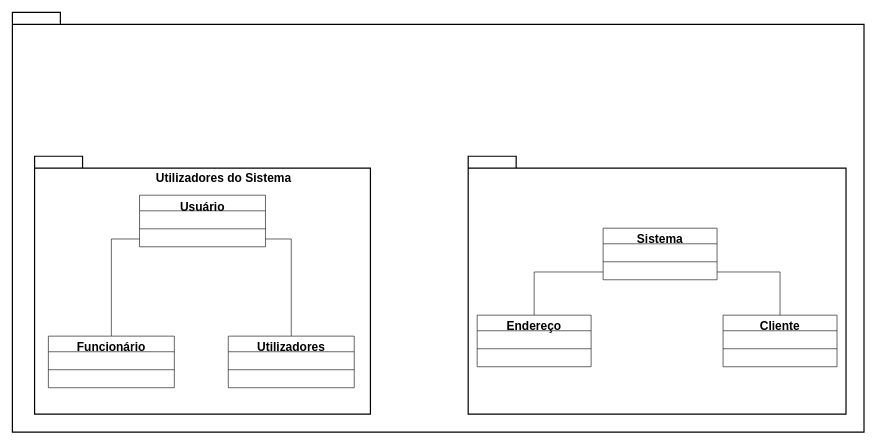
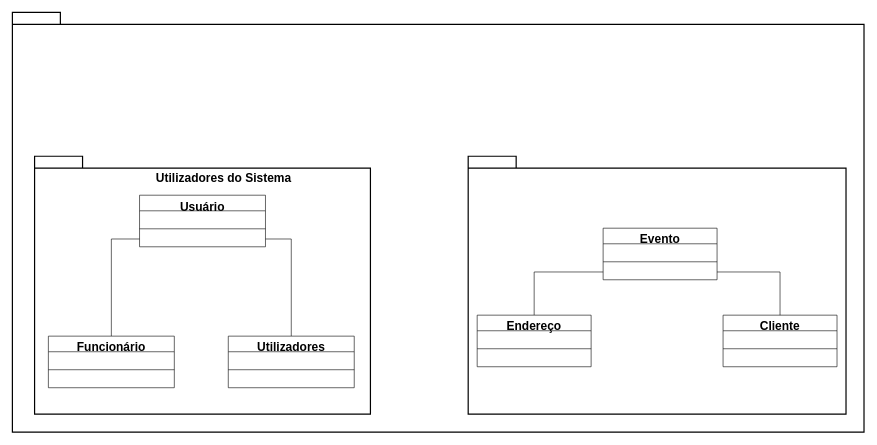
  <mxCell id="0" />
  <mxCell id="1" parent="0" />
  <mxCell id="2" value="" style="shape=folder;tabWidth=80;tabHeight=20;tabPosition=left;strokeWidth=2;html=1;whiteSpace=wrap;align=center;" vertex="1" parent="1"><mxGeometry x="20" y="20" width="1420" height="700" as="geometry" /></mxCell>
  <mxCell id="3" value="" style="shape=folder;tabWidth=80;tabHeight=20;tabPosition=left;strokeWidth=2;html=1;whiteSpace=wrap;align=center;fontSize=20;" vertex="1" parent="1"><mxGeometry x="57" y="260" width="560" height="430" as="geometry" /></mxCell>
  <mxCell id="4" value="Usuário" style="swimlane;fontStyle=1;align=center;verticalAlign=top;childLayout=stackLayout;horizontal=1;startSize=26;horizontalStack=0;resizeParent=1;resizeParentMax=0;resizeLast=0;collapsible=1;marginBottom=0;fontSize=20;" vertex="1" parent="1"><mxGeometry x="232" y="325" width="210" height="86" as="geometry" /></mxCell>
  <mxCell id="5" value="   " style="text;strokeColor=none;fillColor=none;align=left;verticalAlign=top;spacingLeft=4;spacingRight=4;overflow=hidden;rotatable=0;points=[[0,0.5],[1,0.5]];portConstraint=eastwest;fontSize=20;" vertex="1" parent="4"><mxGeometry y="26" width="210" height="26" as="geometry" /></mxCell>
  <mxCell id="6" value="" style="line;strokeWidth=1;fillColor=none;align=left;verticalAlign=middle;spacingTop=-1;spacingLeft=3;spacingRight=3;rotatable=0;labelPosition=right;points=[];portConstraint=eastwest;fontSize=20;" vertex="1" parent="4"><mxGeometry y="52" width="210" height="8" as="geometry" /></mxCell>
  <mxCell id="7" value="    " style="text;strokeColor=none;fillColor=none;align=left;verticalAlign=top;spacingLeft=4;spacingRight=4;overflow=hidden;rotatable=0;points=[[0,0.5],[1,0.5]];portConstraint=eastwest;fontSize=20;" vertex="1" parent="4"><mxGeometry y="60" width="210" height="26" as="geometry" /></mxCell>
  <mxCell id="8" style="edgeStyle=orthogonalEdgeStyle;rounded=0;orthogonalLoop=1;jettySize=auto;html=1;exitX=0.5;exitY=0;exitDx=0;exitDy=0;entryX=0;entryY=0.5;entryDx=0;entryDy=0;fontSize=20;endArrow=none;endFill=0;" edge="1" parent="1" source="9" target="7"><mxGeometry relative="1" as="geometry" /></mxCell>
  <mxCell id="9" value="Funcionário" style="swimlane;fontStyle=1;align=center;verticalAlign=top;childLayout=stackLayout;horizontal=1;startSize=26;horizontalStack=0;resizeParent=1;resizeParentMax=0;resizeLast=0;collapsible=1;marginBottom=0;fontSize=20;" vertex="1" parent="1"><mxGeometry x="80" y="560" width="210" height="86" as="geometry" /></mxCell>
  <mxCell id="10" value="   " style="text;strokeColor=none;fillColor=none;align=left;verticalAlign=top;spacingLeft=4;spacingRight=4;overflow=hidden;rotatable=0;points=[[0,0.5],[1,0.5]];portConstraint=eastwest;fontSize=20;" vertex="1" parent="9"><mxGeometry y="26" width="210" height="26" as="geometry" /></mxCell>
  <mxCell id="11" value="" style="line;strokeWidth=1;fillColor=none;align=left;verticalAlign=middle;spacingTop=-1;spacingLeft=3;spacingRight=3;rotatable=0;labelPosition=right;points=[];portConstraint=eastwest;fontSize=20;" vertex="1" parent="9"><mxGeometry y="52" width="210" height="8" as="geometry" /></mxCell>
  <mxCell id="12" value="    " style="text;strokeColor=none;fillColor=none;align=left;verticalAlign=top;spacingLeft=4;spacingRight=4;overflow=hidden;rotatable=0;points=[[0,0.5],[1,0.5]];portConstraint=eastwest;fontSize=20;" vertex="1" parent="9"><mxGeometry y="60" width="210" height="26" as="geometry" /></mxCell>
  <mxCell id="13" style="edgeStyle=orthogonalEdgeStyle;rounded=0;orthogonalLoop=1;jettySize=auto;html=1;exitX=0.5;exitY=0;exitDx=0;exitDy=0;entryX=1;entryY=0.5;entryDx=0;entryDy=0;fontSize=20;endArrow=none;endFill=0;" edge="1" parent="1" source="14" target="7"><mxGeometry relative="1" as="geometry" /></mxCell>
  <mxCell id="14" value="Utilizadores" style="swimlane;fontStyle=1;align=center;verticalAlign=top;childLayout=stackLayout;horizontal=1;startSize=26;horizontalStack=0;resizeParent=1;resizeParentMax=0;resizeLast=0;collapsible=1;marginBottom=0;fontSize=20;" vertex="1" parent="1"><mxGeometry x="380" y="560" width="210" height="86" as="geometry" /></mxCell>
  <mxCell id="15" value="   " style="text;strokeColor=none;fillColor=none;align=left;verticalAlign=top;spacingLeft=4;spacingRight=4;overflow=hidden;rotatable=0;points=[[0,0.5],[1,0.5]];portConstraint=eastwest;fontSize=20;" vertex="1" parent="14"><mxGeometry y="26" width="210" height="26" as="geometry" /></mxCell>
  <mxCell id="16" value="" style="line;strokeWidth=1;fillColor=none;align=left;verticalAlign=middle;spacingTop=-1;spacingLeft=3;spacingRight=3;rotatable=0;labelPosition=right;points=[];portConstraint=eastwest;fontSize=20;" vertex="1" parent="14"><mxGeometry y="52" width="210" height="8" as="geometry" /></mxCell>
  <mxCell id="17" value="    " style="text;strokeColor=none;fillColor=none;align=left;verticalAlign=top;spacingLeft=4;spacingRight=4;overflow=hidden;rotatable=0;points=[[0,0.5],[1,0.5]];portConstraint=eastwest;fontSize=20;" vertex="1" parent="14"><mxGeometry y="60" width="210" height="26" as="geometry" /></mxCell>
  <mxCell id="18" value="&lt;b&gt;&lt;font style=&quot;font-size: 20px&quot;&gt;Utilizadores do Sistema&lt;/font&gt;&lt;/b&gt;" style="text;html=1;strokeColor=none;fillColor=none;align=center;verticalAlign=middle;whiteSpace=wrap;rounded=0;" vertex="1" parent="1"><mxGeometry x="175.75" y="280" width="392.5" height="30" as="geometry" /></mxCell>
  <mxCell id="19" value="" style="shape=folder;tabWidth=80;tabHeight=20;tabPosition=left;strokeWidth=2;html=1;whiteSpace=wrap;align=center;fontSize=20;" vertex="1" parent="1"><mxGeometry x="780" y="260" width="630" height="430" as="geometry" /></mxCell>
  <mxCell id="20" value="Cliente" style="swimlane;fontStyle=1;align=center;verticalAlign=top;childLayout=stackLayout;horizontal=1;startSize=26;horizontalStack=0;resizeParent=1;resizeParentMax=0;resizeLast=0;collapsible=1;marginBottom=0;fontSize=20;" vertex="1" parent="1"><mxGeometry x="1205" y="525" width="190" height="86" as="geometry" /></mxCell>
  <mxCell id="21" value="   " style="text;strokeColor=none;fillColor=none;align=left;verticalAlign=top;spacingLeft=4;spacingRight=4;overflow=hidden;rotatable=0;points=[[0,0.5],[1,0.5]];portConstraint=eastwest;fontSize=20;" vertex="1" parent="20"><mxGeometry y="26" width="190" height="26" as="geometry" /></mxCell>
  <mxCell id="22" value="" style="line;strokeWidth=1;fillColor=none;align=left;verticalAlign=middle;spacingTop=-1;spacingLeft=3;spacingRight=3;rotatable=0;labelPosition=right;points=[];portConstraint=eastwest;fontSize=20;" vertex="1" parent="20"><mxGeometry y="52" width="190" height="8" as="geometry" /></mxCell>
  <mxCell id="23" value="    " style="text;strokeColor=none;fillColor=none;align=left;verticalAlign=top;spacingLeft=4;spacingRight=4;overflow=hidden;rotatable=0;points=[[0,0.5],[1,0.5]];portConstraint=eastwest;fontSize=20;" vertex="1" parent="20"><mxGeometry y="60" width="190" height="26" as="geometry" /></mxCell>
- <mxCell id="24" value="Sistema" style="swimlane;fontStyle=1;align=center;verticalAlign=top;childLayout=stackLayout;horizontal=1;startSize=26;horizontalStack=0;resizeParent=1;resizeParentMax=0;resizeLast=0;collapsible=1;marginBottom=0;fontSize=20;" vertex="1" parent="1"><mxGeometry x="1005" y="380" width="190" height="86" as="geometry" /></mxCell>
+ <mxCell id="24" value="Evento" style="swimlane;fontStyle=1;align=center;verticalAlign=top;childLayout=stackLayout;horizontal=1;startSize=26;horizontalStack=0;resizeParent=1;resizeParentMax=0;resizeLast=0;collapsible=1;marginBottom=0;fontSize=20;" vertex="1" parent="1"><mxGeometry x="1005" y="380" width="190" height="86" as="geometry" /></mxCell>
  <mxCell id="25" value="   " style="text;strokeColor=none;fillColor=none;align=left;verticalAlign=top;spacingLeft=4;spacingRight=4;overflow=hidden;rotatable=0;points=[[0,0.5],[1,0.5]];portConstraint=eastwest;fontSize=20;" vertex="1" parent="24"><mxGeometry y="26" width="190" height="26" as="geometry" /></mxCell>
  <mxCell id="26" value="" style="line;strokeWidth=1;fillColor=none;align=left;verticalAlign=middle;spacingTop=-1;spacingLeft=3;spacingRight=3;rotatable=0;labelPosition=right;points=[];portConstraint=eastwest;fontSize=20;" vertex="1" parent="24"><mxGeometry y="52" width="190" height="8" as="geometry" /></mxCell>
  <mxCell id="27" value="    " style="text;strokeColor=none;fillColor=none;align=left;verticalAlign=top;spacingLeft=4;spacingRight=4;overflow=hidden;rotatable=0;points=[[0,0.5],[1,0.5]];portConstraint=eastwest;fontSize=20;" vertex="1" parent="24"><mxGeometry y="60" width="190" height="26" as="geometry" /></mxCell>
  <mxCell id="28" style="edgeStyle=orthogonalEdgeStyle;rounded=0;orthogonalLoop=1;jettySize=auto;html=1;exitX=0.5;exitY=0;exitDx=0;exitDy=0;entryX=0;entryY=0.5;entryDx=0;entryDy=0;fontSize=20;endArrow=none;endFill=0;" edge="1" parent="1" source="29" target="27"><mxGeometry relative="1" as="geometry" /></mxCell>
  <mxCell id="29" value="Endereço" style="swimlane;fontStyle=1;align=center;verticalAlign=top;childLayout=stackLayout;horizontal=1;startSize=26;horizontalStack=0;resizeParent=1;resizeParentMax=0;resizeLast=0;collapsible=1;marginBottom=0;fontSize=20;" vertex="1" parent="1"><mxGeometry x="795" y="525" width="190" height="86" as="geometry" /></mxCell>
  <mxCell id="30" value="   " style="text;strokeColor=none;fillColor=none;align=left;verticalAlign=top;spacingLeft=4;spacingRight=4;overflow=hidden;rotatable=0;points=[[0,0.5],[1,0.5]];portConstraint=eastwest;fontSize=20;" vertex="1" parent="29"><mxGeometry y="26" width="190" height="26" as="geometry" /></mxCell>
  <mxCell id="31" value="" style="line;strokeWidth=1;fillColor=none;align=left;verticalAlign=middle;spacingTop=-1;spacingLeft=3;spacingRight=3;rotatable=0;labelPosition=right;points=[];portConstraint=eastwest;fontSize=20;" vertex="1" parent="29"><mxGeometry y="52" width="190" height="8" as="geometry" /></mxCell>
  <mxCell id="32" value="    " style="text;strokeColor=none;fillColor=none;align=left;verticalAlign=top;spacingLeft=4;spacingRight=4;overflow=hidden;rotatable=0;points=[[0,0.5],[1,0.5]];portConstraint=eastwest;fontSize=20;" vertex="1" parent="29"><mxGeometry y="60" width="190" height="26" as="geometry" /></mxCell>
  <mxCell id="33" style="edgeStyle=orthogonalEdgeStyle;rounded=0;orthogonalLoop=1;jettySize=auto;html=1;exitX=1;exitY=0.5;exitDx=0;exitDy=0;entryX=0.5;entryY=0;entryDx=0;entryDy=0;fontSize=20;endArrow=none;endFill=0;" edge="1" parent="1" source="27" target="20"><mxGeometry relative="1" as="geometry" /></mxCell>
